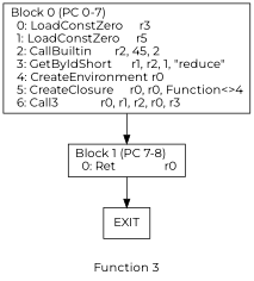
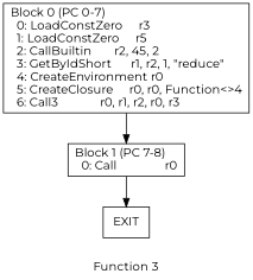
  digraph {
    color=lightgrey
    label="Function 3"
    rankdir=TB
    style=filled
    fontname=Montserrat
    node [fontname=Montserrat shape=box]
    edge [fontname=Montserrat]
    n1 [label="Block 0 (PC 0-7)\l  0: LoadConstZero     r3\l  1: LoadConstZero     r5\l  2: CallBuiltin       r2, 45, 2\l  3: GetByIdShort      r1, r2, 1, \"reduce\"\l  4: CreateEnvironment r0\l  5: CreateClosure     r0, r0, Function<>4\l  6: Call3             r0, r1, r2, r0, r3\l"]
-   n2 [label="Block 1 (PC 7-8)\l  0: Ret               r0\l"]
+   n2 [label="Block 1 (PC 7-8)\l  0: Call               r0\l"]
    n3 [label=EXIT]
    n1 -> n2
    n2 -> n3
  }
